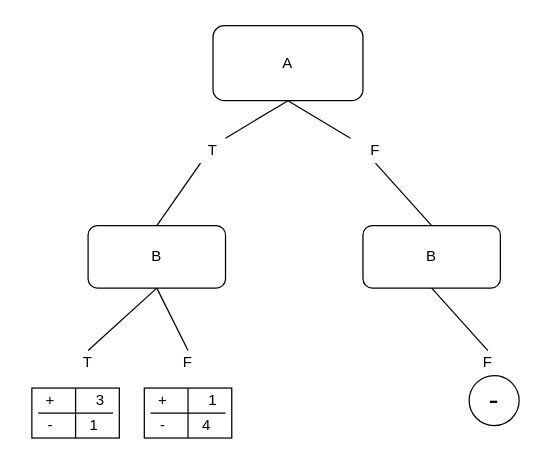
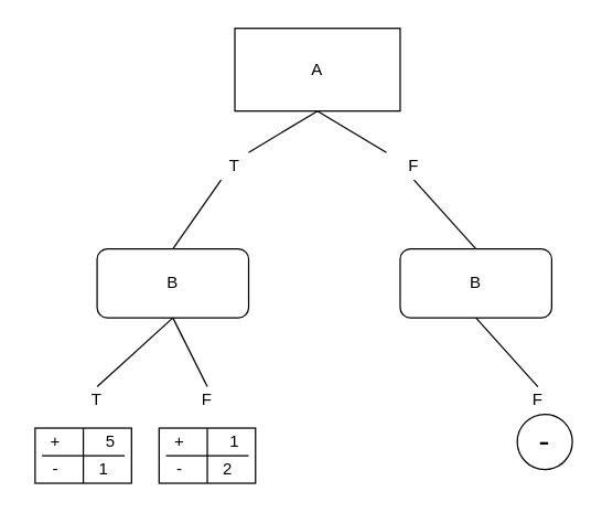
  <mxCell id="0" />
  <mxCell id="1" parent="0" />
- <mxCell id="2" value="A" style="rounded=1;whiteSpace=wrap;html=1;" vertex="1" parent="1"><mxGeometry x="170" y="20" width="120" height="60" as="geometry" /></mxCell>
+ <mxCell id="2" value="A" style="whiteSpace=wrap;html=1;rounded=0;" vertex="1" parent="1"><mxGeometry x="170" y="20" width="120" height="60" as="geometry" /></mxCell>
  <mxCell id="3" value="" style="endArrow=none;html=1;entryX=0.5;entryY=1;entryDx=0;entryDy=0;" edge="1" parent="1" target="2"><mxGeometry width="50" height="50" relative="1" as="geometry"><mxPoint x="180" y="110" as="sourcePoint" /><mxPoint x="300" y="250" as="targetPoint" /></mxGeometry></mxCell>
  <mxCell id="4" value="" style="endArrow=none;html=1;entryX=0.5;entryY=1;entryDx=0;entryDy=0;" edge="1" parent="1" target="2"><mxGeometry width="50" height="50" relative="1" as="geometry"><mxPoint x="280" y="110" as="sourcePoint" /><mxPoint x="270" y="90" as="targetPoint" /></mxGeometry></mxCell>
  <mxCell id="5" value="B" style="rounded=1;whiteSpace=wrap;html=1;" vertex="1" parent="1"><mxGeometry x="70" y="180" width="110" height="50" as="geometry" /></mxCell>
  <mxCell id="6" value="B" style="rounded=1;whiteSpace=wrap;html=1;" vertex="1" parent="1"><mxGeometry x="290" y="180" width="110" height="50" as="geometry" /></mxCell>
  <mxCell id="7" value="F" style="text;html=1;strokeColor=none;fillColor=none;align=center;verticalAlign=middle;whiteSpace=wrap;rounded=0;" vertex="1" parent="1"><mxGeometry x="280" y="110" width="40" height="20" as="geometry" /></mxCell>
  <mxCell id="8" value="T" style="text;html=1;strokeColor=none;fillColor=none;align=center;verticalAlign=middle;whiteSpace=wrap;rounded=0;" vertex="1" parent="1"><mxGeometry x="150" y="110" width="40" height="20" as="geometry" /></mxCell>
  <mxCell id="9" value="" style="endArrow=none;html=1;exitX=0.5;exitY=0;exitDx=0;exitDy=0;entryX=0.25;entryY=1;entryDx=0;entryDy=0;" edge="1" parent="1" source="5" target="8"><mxGeometry width="50" height="50" relative="1" as="geometry"><mxPoint x="100" y="190" as="sourcePoint" /><mxPoint x="150" y="140" as="targetPoint" /></mxGeometry></mxCell>
  <mxCell id="10" value="" style="endArrow=none;html=1;exitX=0.5;exitY=0;exitDx=0;exitDy=0;entryX=0.5;entryY=1;entryDx=0;entryDy=0;" edge="1" parent="1" source="6" target="7"><mxGeometry width="50" height="50" relative="1" as="geometry"><mxPoint x="280" y="180" as="sourcePoint" /><mxPoint x="315" y="130" as="targetPoint" /></mxGeometry></mxCell>
  <mxCell id="11" value="F" style="text;html=1;strokeColor=none;fillColor=none;align=center;verticalAlign=middle;whiteSpace=wrap;rounded=0;" vertex="1" parent="1"><mxGeometry x="130" y="280" width="40" height="20" as="geometry" /></mxCell>
  <mxCell id="12" value="T" style="text;html=1;strokeColor=none;fillColor=none;align=center;verticalAlign=middle;whiteSpace=wrap;rounded=0;" vertex="1" parent="1"><mxGeometry x="50" y="280" width="40" height="20" as="geometry" /></mxCell>
  <mxCell id="13" value="F" style="text;html=1;strokeColor=none;fillColor=none;align=center;verticalAlign=middle;whiteSpace=wrap;rounded=0;" vertex="1" parent="1"><mxGeometry x="370" y="280" width="40" height="20" as="geometry" /></mxCell>
  <mxCell id="14" value="" style="endArrow=none;html=1;entryX=0.5;entryY=1;entryDx=0;entryDy=0;exitX=0.5;exitY=0;exitDx=0;exitDy=0;" edge="1" parent="1" source="11" target="5"><mxGeometry width="50" height="50" relative="1" as="geometry"><mxPoint x="90" y="290" as="sourcePoint" /><mxPoint x="140" y="240" as="targetPoint" /></mxGeometry></mxCell>
  <mxCell id="15" value="" style="endArrow=none;html=1;entryX=0.5;entryY=1;entryDx=0;entryDy=0;exitX=0.5;exitY=0;exitDx=0;exitDy=0;" edge="1" parent="1" source="12" target="5"><mxGeometry width="50" height="50" relative="1" as="geometry"><mxPoint x="190" y="350" as="sourcePoint" /><mxPoint x="240" y="300" as="targetPoint" /></mxGeometry></mxCell>
  <mxCell id="16" value="" style="endArrow=none;html=1;entryX=0.5;entryY=1;entryDx=0;entryDy=0;exitX=0.5;exitY=0;exitDx=0;exitDy=0;" edge="1" parent="1" source="13"><mxGeometry width="50" height="50" relative="1" as="geometry"><mxPoint x="370" y="280" as="sourcePoint" /><mxPoint x="345" y="230" as="targetPoint" /></mxGeometry></mxCell>
  <mxCell id="17" value="" style="rounded=0;whiteSpace=wrap;html=1;" vertex="1" parent="1"><mxGeometry x="115" y="310" width="70" height="40" as="geometry" /></mxCell>
- <mxCell id="18" value="4" style="text;html=1;strokeColor=none;fillColor=none;align=center;verticalAlign=middle;whiteSpace=wrap;rounded=0;" vertex="1" parent="1"><mxGeometry x="145" y="330" width="40" height="20" as="geometry" /></mxCell>
+ <mxCell id="18" value="2" style="text;html=1;strokeColor=none;fillColor=none;align=center;verticalAlign=middle;whiteSpace=wrap;rounded=0;" vertex="1" parent="1"><mxGeometry x="145" y="330" width="40" height="20" as="geometry" /></mxCell>
  <mxCell id="19" value="1" style="text;html=1;strokeColor=none;fillColor=none;align=center;verticalAlign=middle;whiteSpace=wrap;rounded=0;" vertex="1" parent="1"><mxGeometry x="150" y="310" width="40" height="20" as="geometry" /></mxCell>
  <mxCell id="20" value="-" style="text;html=1;strokeColor=none;fillColor=none;align=center;verticalAlign=middle;whiteSpace=wrap;rounded=0;" vertex="1" parent="1"><mxGeometry x="110" y="330" width="40" height="20" as="geometry" /></mxCell>
  <mxCell id="21" value="+" style="text;html=1;strokeColor=none;fillColor=none;align=center;verticalAlign=middle;whiteSpace=wrap;rounded=0;" vertex="1" parent="1"><mxGeometry x="110" y="310" width="40" height="20" as="geometry" /></mxCell>
  <mxCell id="22" value="" style="endArrow=none;html=1;entryX=1;entryY=0;entryDx=0;entryDy=0;exitX=1;exitY=1;exitDx=0;exitDy=0;" edge="1" source="20" target="21" parent="1"><mxGeometry width="50" height="50" relative="1" as="geometry"><mxPoint x="40" y="350" as="sourcePoint" /><mxPoint x="90" y="300" as="targetPoint" /></mxGeometry></mxCell>
  <mxCell id="23" value="" style="endArrow=none;html=1;exitX=0.25;exitY=1;exitDx=0;exitDy=0;entryX=0.75;entryY=1;entryDx=0;entryDy=0;" edge="1" source="21" target="19" parent="1"><mxGeometry width="50" height="50" relative="1" as="geometry"><mxPoint x="40" y="350" as="sourcePoint" /><mxPoint x="90" y="300" as="targetPoint" /></mxGeometry></mxCell>
  <mxCell id="24" value="" style="rounded=0;whiteSpace=wrap;html=1;" vertex="1" parent="1"><mxGeometry x="25" y="310" width="70" height="40" as="geometry" /></mxCell>
  <mxCell id="25" value="1" style="text;html=1;strokeColor=none;fillColor=none;align=center;verticalAlign=middle;whiteSpace=wrap;rounded=0;" vertex="1" parent="1"><mxGeometry x="55" y="330" width="40" height="20" as="geometry" /></mxCell>
- <mxCell id="26" value="3" style="text;html=1;strokeColor=none;fillColor=none;align=center;verticalAlign=middle;whiteSpace=wrap;rounded=0;" vertex="1" parent="1"><mxGeometry x="60" y="310" width="40" height="20" as="geometry" /></mxCell>
+ <mxCell id="26" value="5" style="text;html=1;strokeColor=none;fillColor=none;align=center;verticalAlign=middle;whiteSpace=wrap;rounded=0;" vertex="1" parent="1"><mxGeometry x="60" y="310" width="40" height="20" as="geometry" /></mxCell>
  <mxCell id="27" value="-" style="text;html=1;strokeColor=none;fillColor=none;align=center;verticalAlign=middle;whiteSpace=wrap;rounded=0;" vertex="1" parent="1"><mxGeometry x="20" y="330" width="40" height="20" as="geometry" /></mxCell>
  <mxCell id="28" value="+" style="text;html=1;strokeColor=none;fillColor=none;align=center;verticalAlign=middle;whiteSpace=wrap;rounded=0;" vertex="1" parent="1"><mxGeometry x="20" y="310" width="40" height="20" as="geometry" /></mxCell>
  <mxCell id="29" value="" style="endArrow=none;html=1;entryX=1;entryY=0;entryDx=0;entryDy=0;exitX=1;exitY=1;exitDx=0;exitDy=0;" edge="1" source="27" target="28" parent="1"><mxGeometry width="50" height="50" relative="1" as="geometry"><mxPoint x="-50" y="350" as="sourcePoint" /><mxPoint x="0" y="300" as="targetPoint" /></mxGeometry></mxCell>
  <mxCell id="30" value="" style="endArrow=none;html=1;exitX=0.25;exitY=1;exitDx=0;exitDy=0;entryX=0.75;entryY=1;entryDx=0;entryDy=0;" edge="1" source="28" target="26" parent="1"><mxGeometry width="50" height="50" relative="1" as="geometry"><mxPoint x="-50" y="350" as="sourcePoint" /><mxPoint x="0" y="300" as="targetPoint" /></mxGeometry></mxCell>
  <mxCell id="31" value="&lt;font style=&quot;font-size: 24px&quot;&gt;-&lt;/font&gt;" style="ellipse;whiteSpace=wrap;html=1;aspect=fixed;" vertex="1" parent="1"><mxGeometry x="375" y="300" width="40" height="40" as="geometry" /></mxCell>
